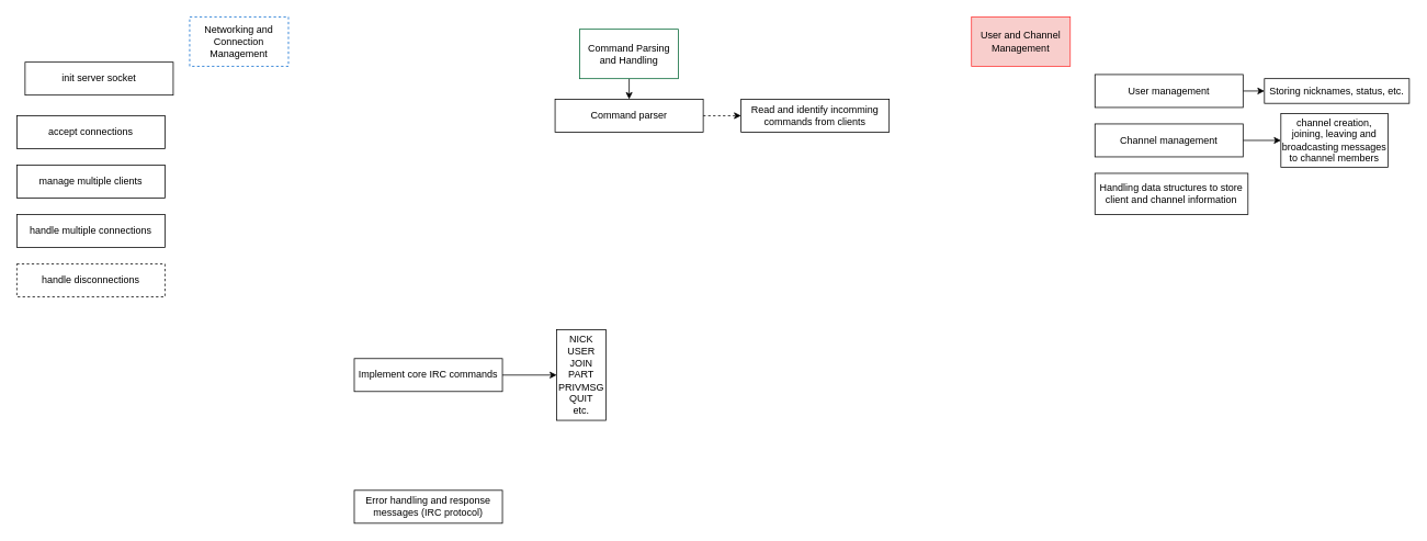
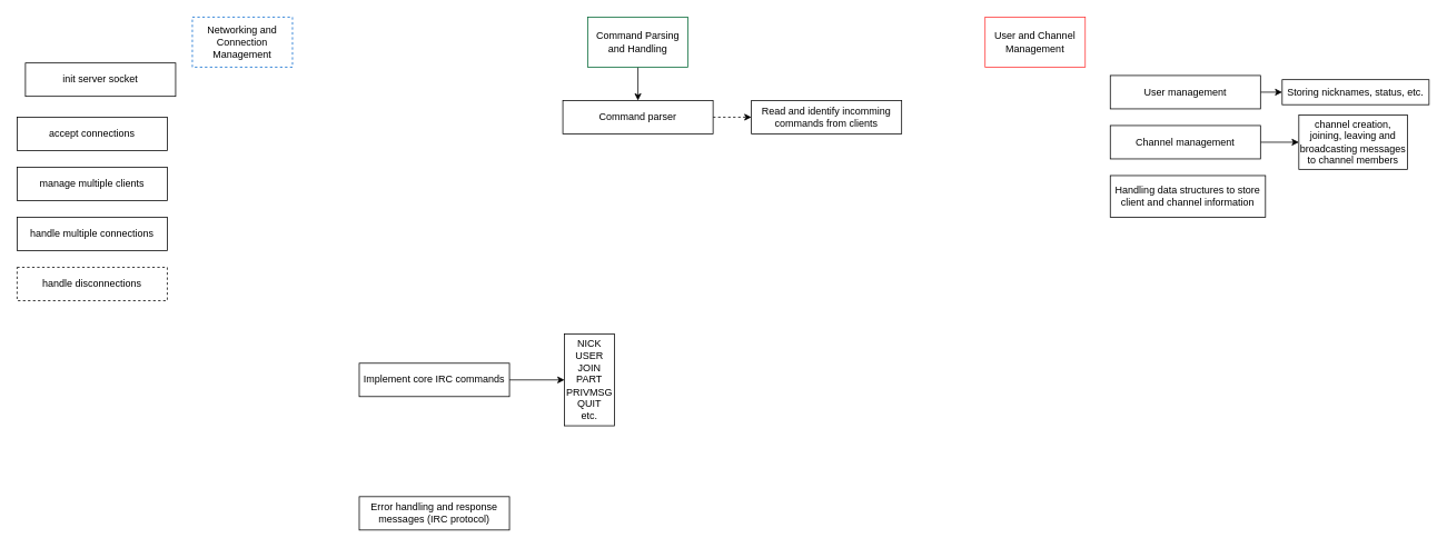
  <mxCell id="0" />
  <mxCell id="1" parent="0" />
  <mxCell id="2" style="edgeStyle=none;html=1;exitX=0.5;exitY=1;exitDx=0;exitDy=0;entryX=0.5;entryY=0;entryDx=0;entryDy=0;" parent="1" source="3" target="11" edge="1"><mxGeometry relative="1" as="geometry" /></mxCell>
- <mxCell id="3" value="Command Parsing and Handling" style="rounded=0;whiteSpace=wrap;html=1;labelBorderColor=none;labelBackgroundColor=none;strokeColor=#006633;" parent="1" vertex="1"><mxGeometry x="704" y="35" width="120" height="60" as="geometry" /></mxCell>
+ <mxCell id="3" value="Command Parsing and Handling" style="rounded=0;whiteSpace=wrap;html=1;labelBorderColor=none;labelBackgroundColor=none;strokeColor=#006633;" parent="1" vertex="1"><mxGeometry x="704" width="120" height="60" as="geometry" y="20" /></mxCell>
  <mxCell id="4" value="Networking and Connection Management" style="rounded=0;whiteSpace=wrap;html=1;strokeColor=#0066CC;dashed=1;" parent="1" vertex="1"><mxGeometry x="230" width="120" height="60" as="geometry" y="20" /></mxCell>
- <mxCell id="5" value="User and Channel Management" style="rounded=0;whiteSpace=wrap;html=1;strokeColor=#FF3333;fillColor=#f8cecc;" parent="1" vertex="1"><mxGeometry x="1180" width="120" height="60" as="geometry" y="20" /></mxCell>
+ <mxCell id="5" value="User and Channel Management" style="rounded=0;whiteSpace=wrap;html=1;strokeColor=#FF3333;" parent="1" vertex="1"><mxGeometry x="1180" width="120" height="60" as="geometry" y="20" /></mxCell>
  <mxCell id="6" value="init server socket" style="rounded=0;whiteSpace=wrap;html=1;" parent="1" vertex="1"><mxGeometry x="30" y="75" width="180" height="40" as="geometry" /></mxCell>
  <mxCell id="7" value="accept connections" style="rounded=0;whiteSpace=wrap;html=1;" parent="1" vertex="1"><mxGeometry x="20" y="140" width="180" height="40" as="geometry" /></mxCell>
  <mxCell id="8" value="manage multiple clients" style="rounded=0;whiteSpace=wrap;html=1;" parent="1" vertex="1"><mxGeometry x="20" y="200" width="180" height="40" as="geometry" /></mxCell>
  <mxCell id="9" value="handle disconnections" style="rounded=0;whiteSpace=wrap;html=1;dashed=1;" parent="1" vertex="1"><mxGeometry x="20" y="320" width="180" height="40" as="geometry" /></mxCell>
  <mxCell id="10" style="edgeStyle=none;html=1;exitX=1;exitY=0.5;exitDx=0;exitDy=0;entryX=0;entryY=0.5;entryDx=0;entryDy=0;dashed=1;" parent="1" source="11" target="14" edge="1"><mxGeometry relative="1" as="geometry" /></mxCell>
  <mxCell id="11" value="Command parser" style="rounded=0;whiteSpace=wrap;html=1;" parent="1" vertex="1"><mxGeometry x="674" y="120" width="180" height="40" as="geometry" /></mxCell>
  <mxCell id="12" value="NICK&lt;br&gt;USER&lt;br&gt;JOIN&lt;br&gt;PART&lt;br&gt;PRIVMSG&lt;br&gt;QUIT&lt;br&gt;etc." style="whiteSpace=wrap;html=1;rounded=0;" parent="1" vertex="1"><mxGeometry x="676" y="400" width="60" height="110" as="geometry" /></mxCell>
  <mxCell id="13" value="handle multiple connections" style="rounded=0;whiteSpace=wrap;html=1;" parent="1" vertex="1"><mxGeometry x="20" y="260" width="180" height="40" as="geometry" /></mxCell>
  <mxCell id="14" value="Read and identify incomming commands from clients" style="rounded=0;whiteSpace=wrap;html=1;" parent="1" vertex="1"><mxGeometry x="900" y="120" width="180" height="40" as="geometry" /></mxCell>
  <mxCell id="15" style="edgeStyle=none;html=1;exitX=1;exitY=0.5;exitDx=0;exitDy=0;entryX=0;entryY=0.5;entryDx=0;entryDy=0;" parent="1" source="16" target="12" edge="1"><mxGeometry relative="1" as="geometry" /></mxCell>
  <mxCell id="16" value="Implement core IRC commands" style="rounded=0;whiteSpace=wrap;html=1;" parent="1" vertex="1"><mxGeometry x="430" y="435" width="180" height="40" as="geometry" /></mxCell>
  <mxCell id="17" value="Error handling and response messages (IRC protocol)" style="rounded=0;whiteSpace=wrap;html=1;" parent="1" vertex="1"><mxGeometry x="430" y="595" width="180" height="40" as="geometry" /></mxCell>
  <mxCell id="18" value="" style="edgeStyle=none;html=1;" parent="1" source="19" target="20" edge="1"><mxGeometry relative="1" as="geometry" /></mxCell>
  <mxCell id="19" value="User management" style="rounded=0;whiteSpace=wrap;html=1;" parent="1" vertex="1"><mxGeometry x="1330" y="90" width="180" height="40" as="geometry" /></mxCell>
  <mxCell id="20" value="Storing nicknames, status, etc." style="whiteSpace=wrap;html=1;rounded=0;" parent="1" vertex="1"><mxGeometry x="1536" y="95" width="176" height="30" as="geometry" /></mxCell>
  <mxCell id="21" style="edgeStyle=none;html=1;exitX=1;exitY=0.5;exitDx=0;exitDy=0;entryX=0;entryY=0.5;entryDx=0;entryDy=0;" parent="1" source="22" target="23" edge="1"><mxGeometry relative="1" as="geometry" /></mxCell>
  <mxCell id="22" value="Channel management" style="rounded=0;whiteSpace=wrap;html=1;" parent="1" vertex="1"><mxGeometry x="1330" y="150" width="180" height="40" as="geometry" /></mxCell>
  <mxCell id="23" value="channel creation, joining, leaving and broadcasting messages to channel members" style="whiteSpace=wrap;html=1;rounded=0;" parent="1" vertex="1"><mxGeometry x="1556" y="137.5" width="130" height="65" as="geometry" /></mxCell>
  <mxCell id="24" value="Handling data structures to store client and channel information" style="rounded=0;whiteSpace=wrap;html=1;" parent="1" vertex="1"><mxGeometry x="1330" y="210" width="186" height="50" as="geometry" /></mxCell>
